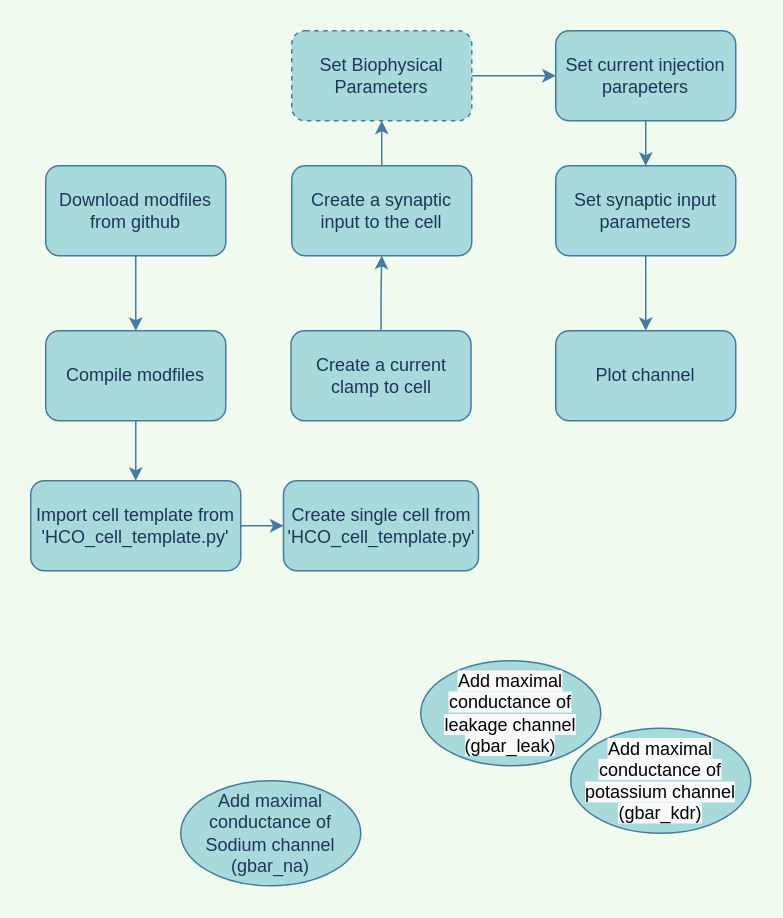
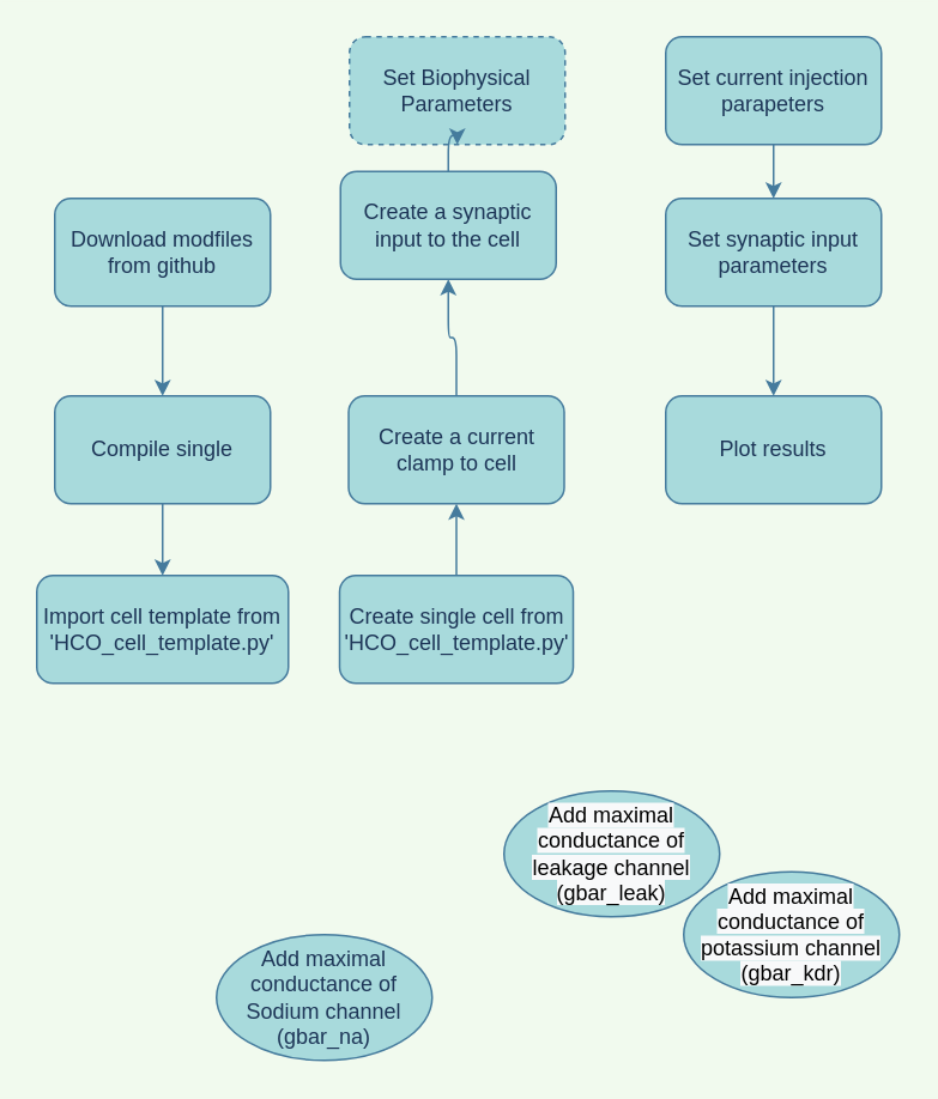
  <mxCell id="0" />
  <mxCell id="1" parent="0" />
  <mxCell id="2" value="" style="edgeStyle=orthogonalEdgeStyle;rounded=1;orthogonalLoop=1;jettySize=auto;html=1;labelBackgroundColor=#F1FAEE;strokeColor=#457B9D;fontColor=#1D3557;" parent="1" source="3" target="5" edge="1"><mxGeometry relative="1" as="geometry" /></mxCell>
  <mxCell id="3" value="Download modfiles from github" style="rounded=1;whiteSpace=wrap;html=1;fillColor=#A8DADC;strokeColor=#457B9D;fontColor=#1D3557;" parent="1" vertex="1"><mxGeometry x="30" y="110" width="120" height="60" as="geometry" /></mxCell>
  <mxCell id="4" value="" style="edgeStyle=orthogonalEdgeStyle;rounded=1;orthogonalLoop=1;jettySize=auto;html=1;labelBackgroundColor=#F1FAEE;strokeColor=#457B9D;fontColor=#1D3557;" parent="1" source="5" target="7" edge="1"><mxGeometry relative="1" as="geometry" /></mxCell>
- <mxCell id="5" value="Compile modfiles" style="rounded=1;whiteSpace=wrap;html=1;fillColor=#A8DADC;strokeColor=#457B9D;fontColor=#1D3557;" parent="1" vertex="1"><mxGeometry x="30" y="220" width="120" height="60" as="geometry" /></mxCell>
- <mxCell id="6" value="" style="edgeStyle=orthogonalEdgeStyle;rounded=1;orthogonalLoop=1;jettySize=auto;html=1;labelBackgroundColor=#F1FAEE;strokeColor=#457B9D;fontColor=#1D3557;" edge="1" parent="1" source="7" target="19"><mxGeometry relative="1" as="geometry" /></mxCell>
+ <mxCell id="5" value="Compile single" style="rounded=1;whiteSpace=wrap;html=1;fillColor=#A8DADC;strokeColor=#457B9D;fontColor=#1D3557;" parent="1" vertex="1"><mxGeometry x="30" y="220" width="120" height="60" as="geometry" /></mxCell>
  <mxCell id="7" value="Import cell template from 'HCO_cell_template.py'" style="rounded=1;whiteSpace=wrap;html=1;fillColor=#A8DADC;strokeColor=#457B9D;fontColor=#1D3557;" parent="1" vertex="1"><mxGeometry x="20" y="320" width="140" height="60" as="geometry" /></mxCell>
- <mxCell id="8" value="" style="edgeStyle=orthogonalEdgeStyle;rounded=1;orthogonalLoop=1;jettySize=auto;html=1;labelBackgroundColor=#F1FAEE;strokeColor=#457B9D;fontColor=#1D3557;" edge="1" parent="1" source="9" target="11"><mxGeometry relative="1" as="geometry" /></mxCell>
  <mxCell id="9" value="Set Biophysical Parameters" style="rounded=1;whiteSpace=wrap;html=1;fillColor=#A8DADC;strokeColor=#457B9D;fontColor=#1D3557;dashed=1;" parent="1" vertex="1"><mxGeometry x="194" y="20" width="120" height="60" as="geometry" /></mxCell>
  <mxCell id="10" value="" style="edgeStyle=orthogonalEdgeStyle;rounded=1;orthogonalLoop=1;jettySize=auto;html=1;labelBackgroundColor=#F1FAEE;strokeColor=#457B9D;fontColor=#1D3557;" edge="1" parent="1" source="11" target="16"><mxGeometry relative="1" as="geometry" /></mxCell>
  <mxCell id="11" value="Set current injection parapeters" style="rounded=1;whiteSpace=wrap;html=1;fillColor=#A8DADC;strokeColor=#457B9D;fontColor=#1D3557;" parent="1" vertex="1"><mxGeometry x="370" y="20" width="120" height="60" as="geometry" /></mxCell>
  <mxCell id="12" value="&lt;meta charset=&quot;utf-8&quot;&gt;&lt;span style=&quot;color: rgb(0, 0, 0); font-family: Helvetica; font-size: 12px; font-style: normal; font-variant-ligatures: normal; font-variant-caps: normal; font-weight: 400; letter-spacing: normal; orphans: 2; text-align: center; text-indent: 0px; text-transform: none; widows: 2; word-spacing: 0px; -webkit-text-stroke-width: 0px; background-color: rgb(248, 249, 250); text-decoration-thickness: initial; text-decoration-style: initial; text-decoration-color: initial; float: none; display: inline !important;&quot;&gt;Add maximal conductance of leakage channel (gbar_leak)&lt;/span&gt;" style="ellipse;whiteSpace=wrap;html=1;rounded=1;fillColor=#A8DADC;strokeColor=#457B9D;fontColor=#1D3557;" parent="1" vertex="1"><mxGeometry x="280" y="440" width="120" height="70" as="geometry" /></mxCell>
  <mxCell id="13" value="Add maximal conductance of Sodium channel (gbar_na)" style="ellipse;whiteSpace=wrap;html=1;rounded=1;fillColor=#A8DADC;strokeColor=#457B9D;fontColor=#1D3557;" parent="1" vertex="1"><mxGeometry x="120" y="520" width="120" height="70" as="geometry" /></mxCell>
  <mxCell id="14" value="&lt;meta charset=&quot;utf-8&quot;&gt;&lt;span style=&quot;color: rgb(0, 0, 0); font-family: Helvetica; font-size: 12px; font-style: normal; font-variant-ligatures: normal; font-variant-caps: normal; font-weight: 400; letter-spacing: normal; orphans: 2; text-align: center; text-indent: 0px; text-transform: none; widows: 2; word-spacing: 0px; -webkit-text-stroke-width: 0px; background-color: rgb(248, 249, 250); text-decoration-thickness: initial; text-decoration-style: initial; text-decoration-color: initial; float: none; display: inline !important;&quot;&gt;Add maximal conductance of potassium channel (gbar_kdr)&lt;/span&gt;" style="ellipse;whiteSpace=wrap;html=1;rounded=1;fillColor=#A8DADC;strokeColor=#457B9D;fontColor=#1D3557;" parent="1" vertex="1"><mxGeometry x="380" y="485" width="120" height="70" as="geometry" /></mxCell>
  <mxCell id="15" value="" style="edgeStyle=orthogonalEdgeStyle;rounded=1;orthogonalLoop=1;jettySize=auto;html=1;labelBackgroundColor=#F1FAEE;strokeColor=#457B9D;fontColor=#1D3557;" edge="1" parent="1" source="16" target="17"><mxGeometry relative="1" as="geometry" /></mxCell>
  <mxCell id="16" value="Set synaptic input parameters" style="whiteSpace=wrap;html=1;rounded=1;fillColor=#A8DADC;strokeColor=#457B9D;fontColor=#1D3557;" parent="1" vertex="1"><mxGeometry x="370" y="110" width="120" height="60" as="geometry" /></mxCell>
- <mxCell id="17" value="Plot channel" style="whiteSpace=wrap;html=1;rounded=1;fillColor=#A8DADC;strokeColor=#457B9D;fontColor=#1D3557;" parent="1" vertex="1"><mxGeometry x="370" y="220" width="120" height="60" as="geometry" /></mxCell>
+ <mxCell id="17" value="Plot results" style="whiteSpace=wrap;html=1;rounded=1;fillColor=#A8DADC;strokeColor=#457B9D;fontColor=#1D3557;" parent="1" vertex="1"><mxGeometry x="370" y="220" width="120" height="60" as="geometry" /></mxCell>
+ <mxCell id="18" value="" style="edgeStyle=orthogonalEdgeStyle;rounded=1;orthogonalLoop=1;jettySize=auto;html=1;labelBackgroundColor=#F1FAEE;strokeColor=#457B9D;fontColor=#1D3557;" edge="1" parent="1" source="19" target="21"><mxGeometry relative="1" as="geometry" /></mxCell>
  <mxCell id="19" value="Create single cell from 'HCO_cell_template.py'" style="rounded=1;whiteSpace=wrap;html=1;fillColor=#A8DADC;strokeColor=#457B9D;fontColor=#1D3557;" vertex="1" parent="1"><mxGeometry x="188.5" y="320" width="130" height="60" as="geometry" /></mxCell>
  <mxCell id="20" value="" style="edgeStyle=orthogonalEdgeStyle;rounded=1;orthogonalLoop=1;jettySize=auto;html=1;labelBackgroundColor=#F1FAEE;strokeColor=#457B9D;fontColor=#1D3557;" edge="1" parent="1" source="21" target="23"><mxGeometry relative="1" as="geometry" /></mxCell>
  <mxCell id="21" value="Create a current clamp to cell" style="rounded=1;whiteSpace=wrap;html=1;fillColor=#A8DADC;strokeColor=#457B9D;fontColor=#1D3557;" vertex="1" parent="1"><mxGeometry x="193.5" y="220" width="120" height="60" as="geometry" /></mxCell>
  <mxCell id="22" value="" style="edgeStyle=orthogonalEdgeStyle;rounded=1;orthogonalLoop=1;jettySize=auto;html=1;labelBackgroundColor=#F1FAEE;strokeColor=#457B9D;fontColor=#1D3557;" edge="1" parent="1" source="23" target="9"><mxGeometry relative="1" as="geometry" /></mxCell>
- <mxCell id="23" value="Create a synaptic input to the cell" style="rounded=1;whiteSpace=wrap;html=1;fillColor=#A8DADC;strokeColor=#457B9D;fontColor=#1D3557;" vertex="1" parent="1"><mxGeometry x="194" y="110" width="120" height="60" as="geometry" /></mxCell>
+ <mxCell id="23" value="Create a synaptic input to the cell" style="rounded=1;whiteSpace=wrap;html=1;fillColor=#A8DADC;strokeColor=#457B9D;fontColor=#1D3557;" vertex="1" parent="1"><mxGeometry x="189" y="95" width="120" height="60" as="geometry" /></mxCell>
